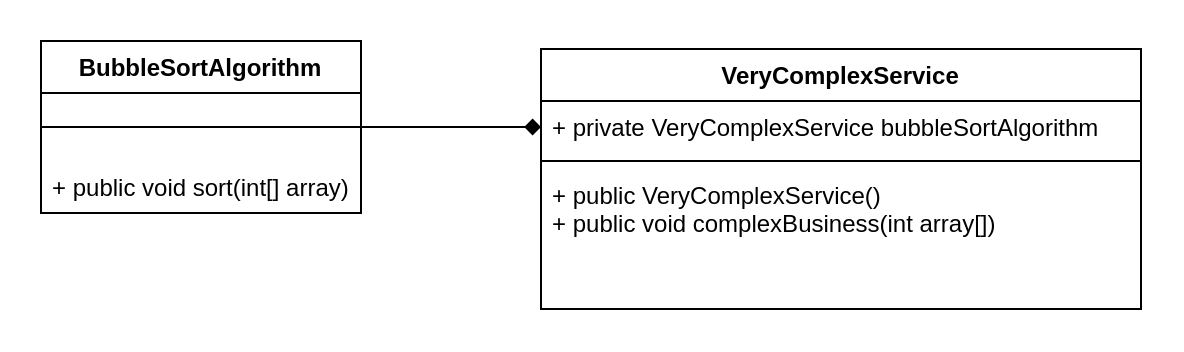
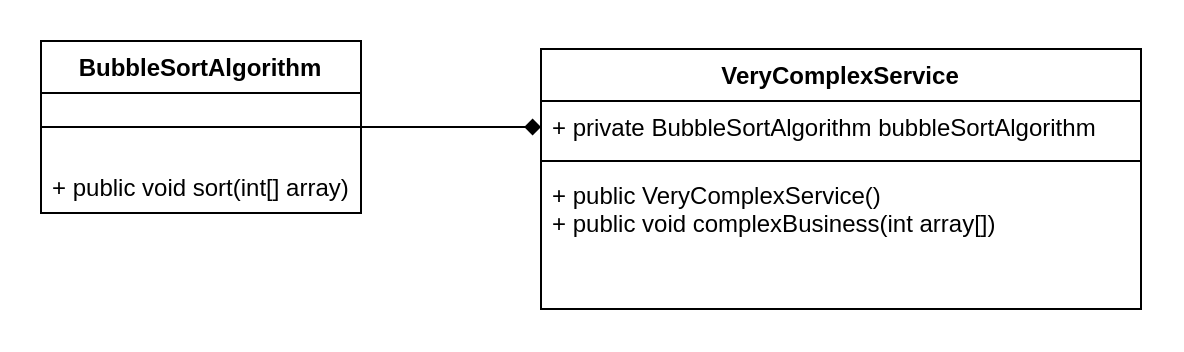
  <mxCell id="0" />
  <mxCell id="1" parent="0" />
  <mxCell id="2" style="edgeStyle=orthogonalEdgeStyle;rounded=0;orthogonalLoop=1;jettySize=auto;html=1;exitX=1;exitY=0.5;exitDx=0;exitDy=0;entryX=0;entryY=0.5;entryDx=0;entryDy=0;endArrow=diamond;" edge="1" parent="1" source="3" target="7"><mxGeometry relative="1" as="geometry" /></mxCell>
  <mxCell id="3" value="BubbleSortAlgorithm" style="swimlane;fontStyle=1;align=center;verticalAlign=top;childLayout=stackLayout;horizontal=1;startSize=26;horizontalStack=0;resizeParent=1;resizeParentMax=0;resizeLast=0;collapsible=1;marginBottom=0;" vertex="1" parent="1"><mxGeometry x="20" y="20" width="160" height="86" as="geometry" /></mxCell>
  <mxCell id="4" value="" style="line;strokeWidth=1;fillColor=none;align=left;verticalAlign=middle;spacingTop=-1;spacingLeft=3;spacingRight=3;rotatable=0;labelPosition=right;points=[];portConstraint=eastwest;" vertex="1" parent="3"><mxGeometry y="26" width="160" height="34" as="geometry" /></mxCell>
  <mxCell id="5" value="+ public void sort(int[] array)" style="text;strokeColor=none;fillColor=none;align=left;verticalAlign=top;spacingLeft=4;spacingRight=4;overflow=hidden;rotatable=0;points=[[0,0.5],[1,0.5]];portConstraint=eastwest;" vertex="1" parent="3"><mxGeometry y="60" width="160" height="26" as="geometry" /></mxCell>
  <mxCell id="6" value="VeryComplexService " style="swimlane;fontStyle=1;align=center;verticalAlign=top;childLayout=stackLayout;horizontal=1;startSize=26;horizontalStack=0;resizeParent=1;resizeParentMax=0;resizeLast=0;collapsible=1;marginBottom=0;" vertex="1" parent="1"><mxGeometry x="270" y="24" width="300" height="130" as="geometry" /></mxCell>
- <mxCell id="7" value="+ private VeryComplexService bubbleSortAlgorithm" style="text;strokeColor=none;fillColor=none;align=left;verticalAlign=top;spacingLeft=4;spacingRight=4;overflow=hidden;rotatable=0;points=[[0,0.5],[1,0.5]];portConstraint=eastwest;" vertex="1" parent="6"><mxGeometry y="26" width="300" height="26" as="geometry" /></mxCell>
+ <mxCell id="7" value="+ private BubbleSortAlgorithm bubbleSortAlgorithm" style="text;strokeColor=none;fillColor=none;align=left;verticalAlign=top;spacingLeft=4;spacingRight=4;overflow=hidden;rotatable=0;points=[[0,0.5],[1,0.5]];portConstraint=eastwest;" vertex="1" parent="6"><mxGeometry y="26" width="300" height="26" as="geometry" /></mxCell>
  <mxCell id="8" value="" style="line;strokeWidth=1;fillColor=none;align=left;verticalAlign=middle;spacingTop=-1;spacingLeft=3;spacingRight=3;rotatable=0;labelPosition=right;points=[];portConstraint=eastwest;" vertex="1" parent="6"><mxGeometry y="52" width="300" height="8" as="geometry" /></mxCell>
  <mxCell id="9" value="+ public VeryComplexService()&#10;+ public void complexBusiness(int array[])&#10;&#10;" style="text;strokeColor=none;fillColor=none;align=left;verticalAlign=top;spacingLeft=4;spacingRight=4;overflow=hidden;rotatable=0;points=[[0,0.5],[1,0.5]];portConstraint=eastwest;" vertex="1" parent="6"><mxGeometry y="60" width="300" height="70" as="geometry" /></mxCell>
